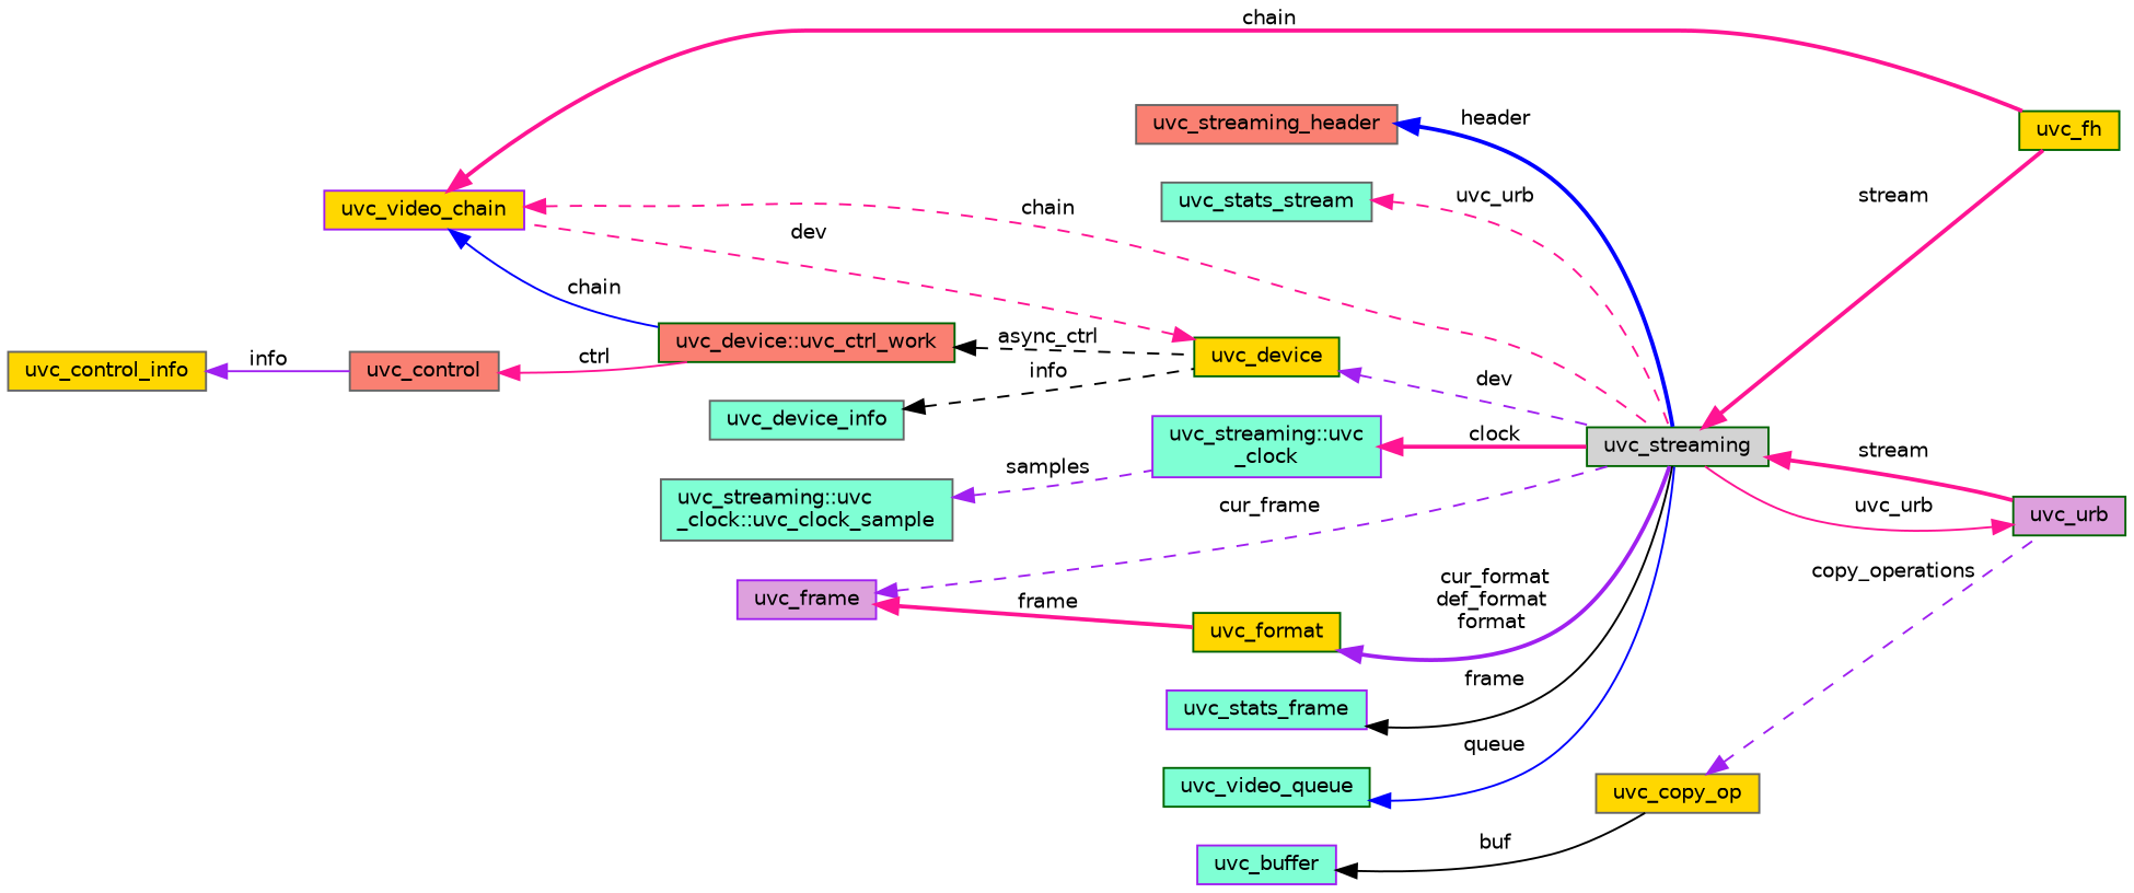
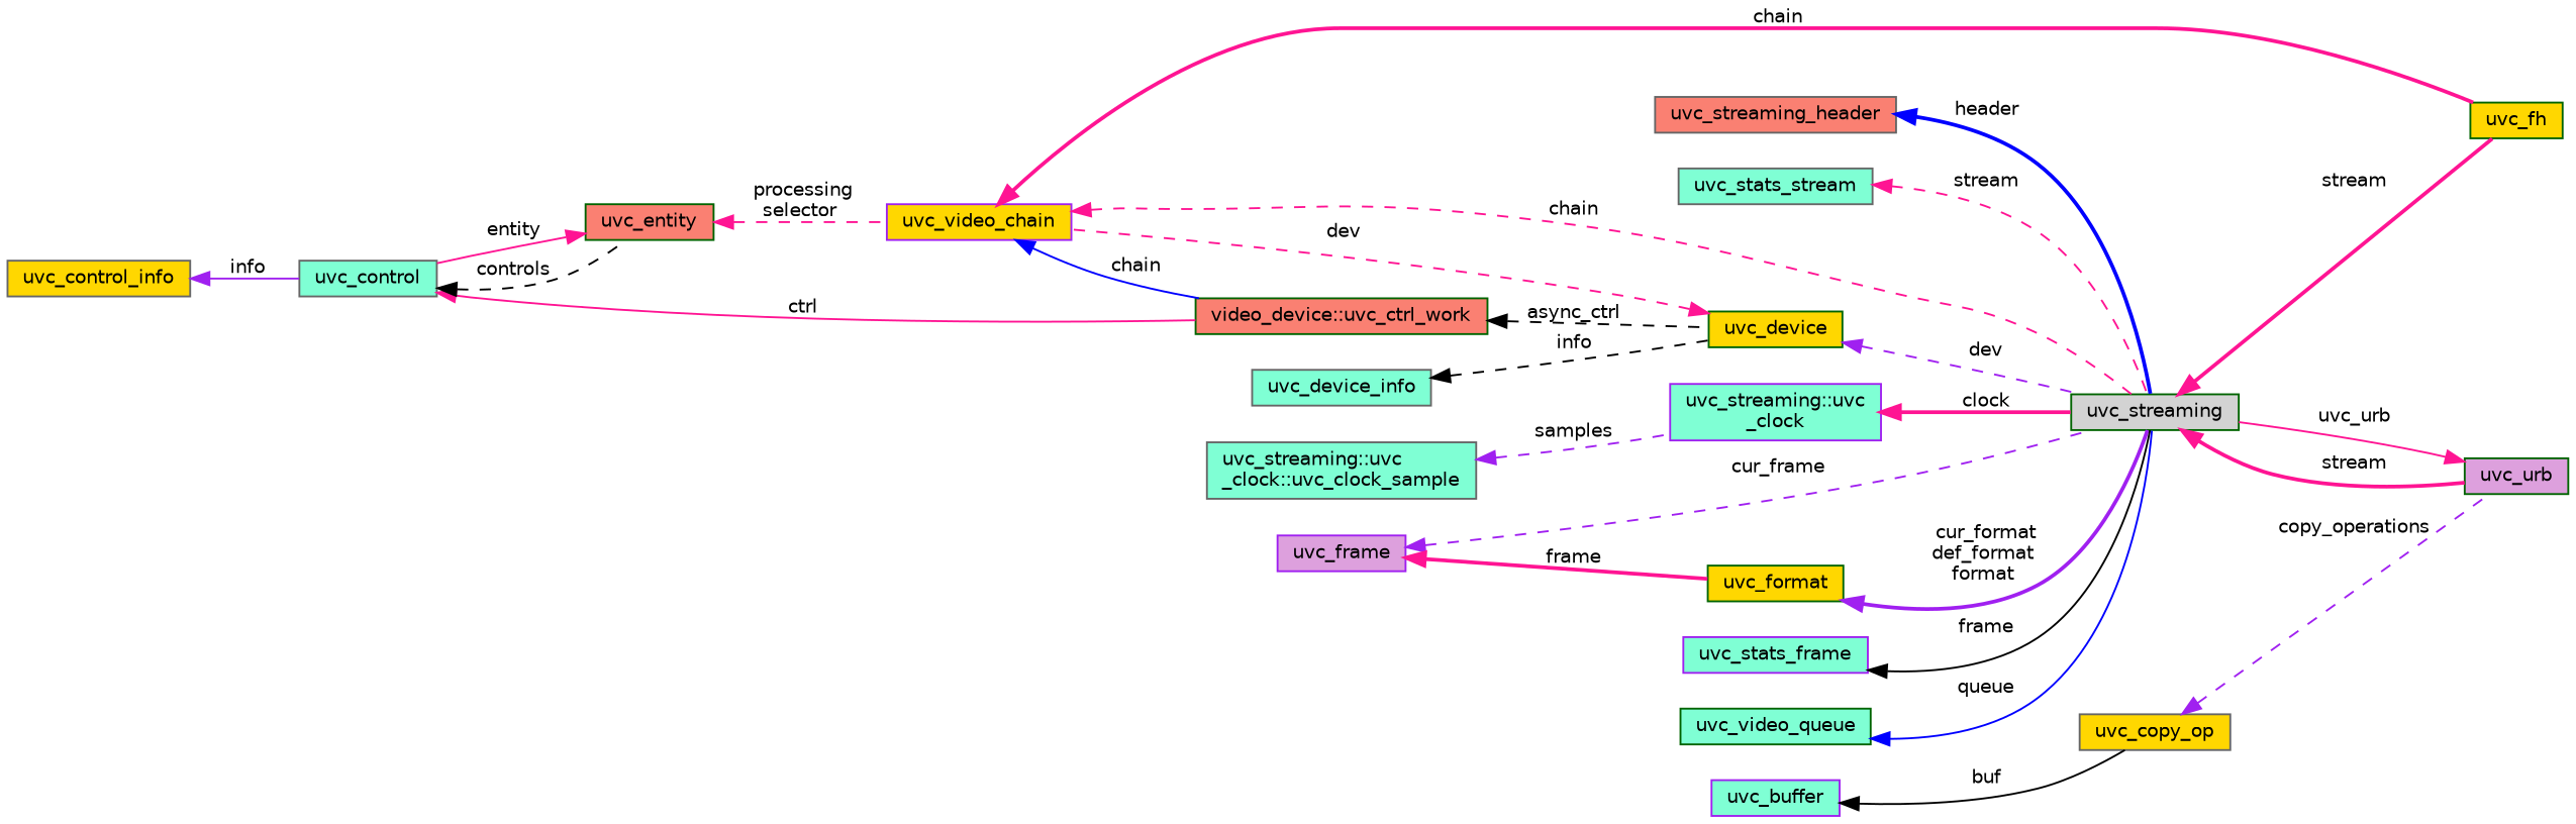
  digraph {
    rankdir=LR
    node [color=darkgreen fillcolor=aquamarine fontname=Helvetica fontsize=10 shape=record style=filled]
    edge [color=deeppink dir=back fontname=Helvetica fontsize=10 labelfontname=Helvetica labelfontsize=10 style=dashed]
    n1 [color=purple fillcolor=gold fontcolor=black height=0.2 label=uvc_video_chain width=0.4]
    n2 [fillcolor=gold height=0.2 label=uvc_fh width=0.4]
    n3 [fillcolor=lightgrey height=0.2 label=uvc_streaming width=0.4]
-   n4 [fillcolor=salmon height=0.2 label="uvc_device::uvc_ctrl_work" width=0.4]
+   n4 [fillcolor=salmon height=0.2 label="video_device::uvc_ctrl_work" width=0.4]
    n5 [fillcolor=plum height=0.2 label=uvc_urb width=0.4]
    n6 [fillcolor=gold height=0.2 label=uvc_device width=0.4]
-   n8 [color=gray40 fillcolor=salmon height=0.2 label=uvc_control width=0.4]
+   n7 [fillcolor=salmon height=0.2 label=uvc_entity width=0.4]
+   n8 [color=gray40 height=0.2 label=uvc_control width=0.4]
    n9 [color=gray40 fillcolor=gold height=0.2 label=uvc_control_info width=0.4]
    n10 [color=purple height=0.2 label="uvc_streaming::uvc\l_clock" width=0.4]
    n11 [color=gray40 height=0.2 label="uvc_streaming::uvc\l_clock::uvc_clock_sample" width=0.4]
    n12 [color=gray40 fillcolor=gold height=0.2 label=uvc_copy_op width=0.4]
    n13 [color=purple height=0.2 label=uvc_buffer width=0.4]
    n14 [color=purple fillcolor=plum height=0.2 label=uvc_frame width=0.4]
    n15 [fillcolor=gold height=0.2 label=uvc_format width=0.4]
    n16 [color=purple height=0.2 label=uvc_stats_frame width=0.4]
    n17 [height=0.2 label=uvc_video_queue width=0.4]
    n18 [color=gray40 fillcolor=salmon height=0.2 label=uvc_streaming_header width=0.4]
    n19 [color=gray40 height=0.2 label=uvc_stats_stream width=0.4]
    n20 [color=gray40 height=0.2 label=uvc_device_info width=0.4]
    n1 -> n2 [label=" chain" style=bold]
    n1 -> n3 [label=" chain"]
    n1 -> n4 [color=blue label=" chain" style=solid]
    n3 -> n2 [label=" stream" style=bold]
    n3 -> n5 [label=" stream" style=bold]
    n4 -> n6 [color=black label=" async_ctrl"]
    n5 -> n3 [label=" uvc_urb" style=solid]
    n6 -> n1 [label=" dev"]
    n6 -> n3 [color=purple label=" dev"]
+   n7 -> n1 [label=" processing\nselector"]
+   n7 -> n8 [label=" entity" style=solid]
    n8 -> n4 [label=" ctrl" style=solid]
+   n8 -> n7 [color=black label=" controls"]
    n9 -> n8 [color=purple label=" info" style=solid]
    n10 -> n3 [label=" clock" style=bold]
    n11 -> n10 [color=purple label=" samples"]
    n12 -> n5 [color=purple label=" copy_operations"]
    n13 -> n12 [color=black label=" buf" style=solid]
    n14 -> n3 [color=purple label=" cur_frame"]
    n14 -> n15 [label=" frame" style=bold]
    n15 -> n3 [color=purple label=" cur_format\ndef_format\nformat" style=bold]
    n16 -> n3 [color=black label=" frame" style=solid]
    n17 -> n3 [color=blue label=" queue" style=solid]
    n18 -> n3 [color=blue label=" header" style=bold]
-   n19 -> n3 [label=" uvc_urb"]
+   n19 -> n3 [label=" stream"]
    n20 -> n6 [color=black label=" info"]
  }
